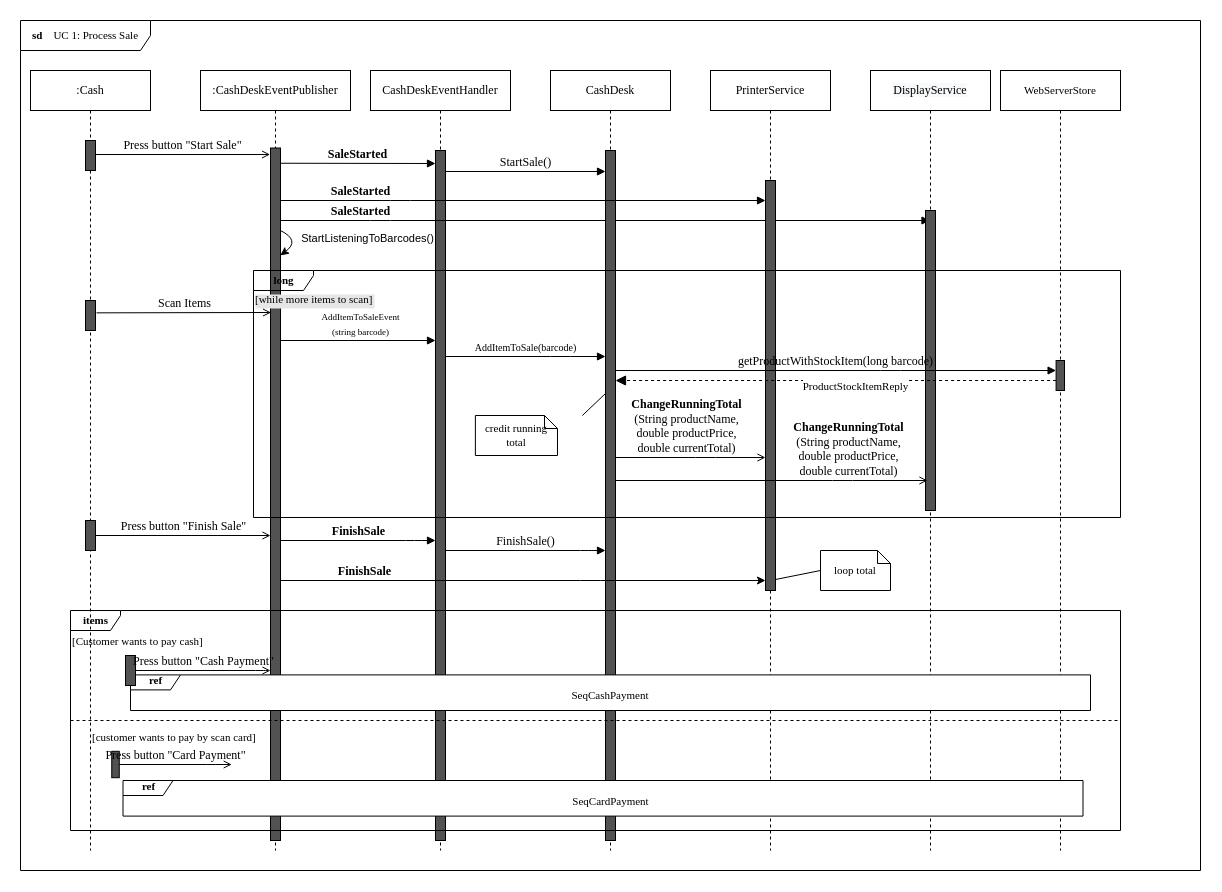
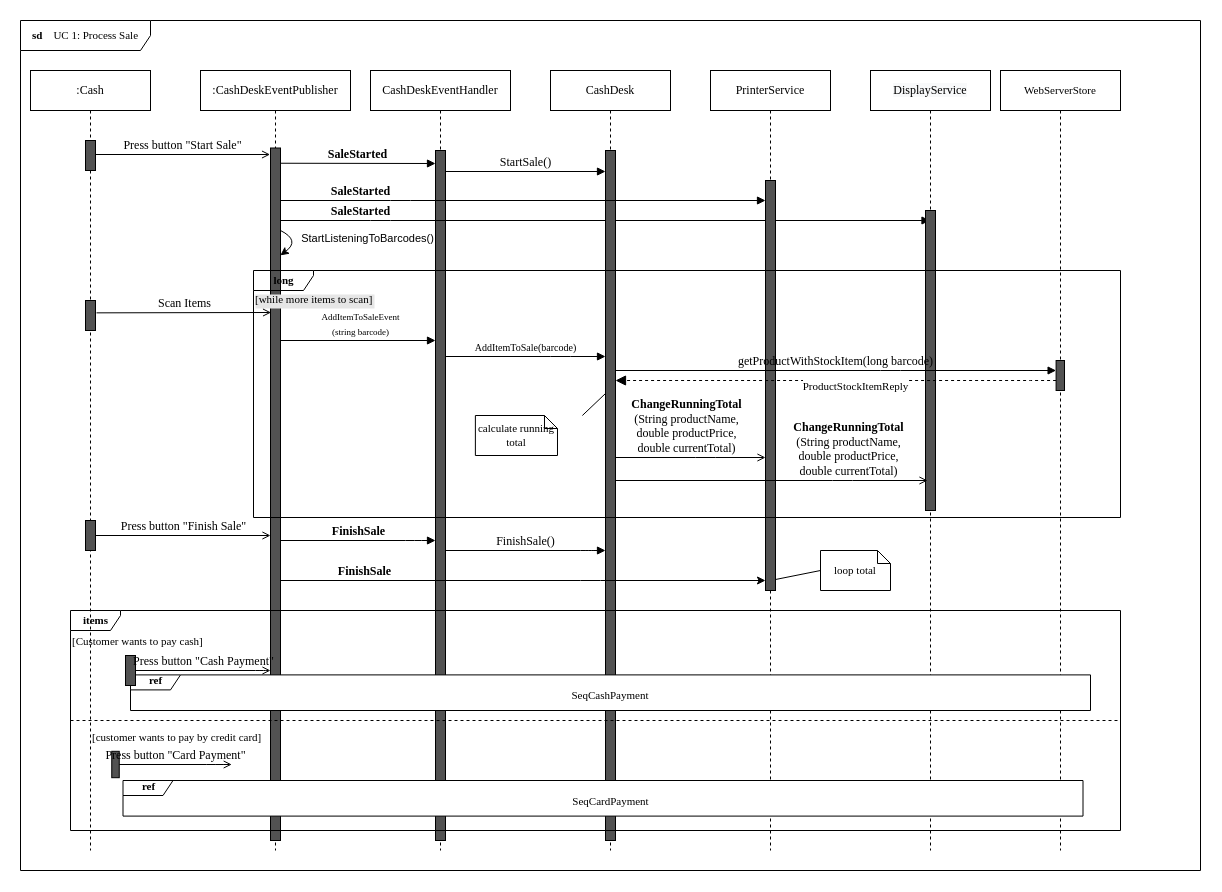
  <mxCell id="0" />
  <mxCell id="1" parent="0" />
  <mxCell id="2" value="&lt;b&gt;sd&amp;nbsp;&lt;/b&gt;&amp;nbsp; &amp;nbsp;UC 1: Process Sale" style="shape=umlFrame;whiteSpace=wrap;html=1;rounded=0;labelBackgroundColor=none;fontFamily=Verdana;fontSize=11;fillColor=default;verticalAlign=middle;width=130;height=30;" parent="1" vertex="1"><mxGeometry x="20" y="20" width="1180" height="850" as="geometry" /></mxCell>
  <mxCell id="3" value=":CashDeskEventPublisher" style="shape=umlLifeline;perimeter=lifelinePerimeter;whiteSpace=wrap;html=1;container=1;collapsible=0;recursiveResize=0;outlineConnect=0;rounded=0;shadow=0;comic=0;labelBackgroundColor=none;strokeWidth=1;fontFamily=Verdana;fontSize=12;align=center;" parent="1" vertex="1"><mxGeometry x="200" y="70" width="150" height="780" as="geometry" /></mxCell>
  <mxCell id="4" value="" style="html=1;points=[];perimeter=orthogonalPerimeter;rounded=0;shadow=0;comic=0;labelBackgroundColor=none;strokeWidth=1;fontFamily=Verdana;fontSize=12;align=center;fillColor=#525252;" parent="3" vertex="1"><mxGeometry x="70" y="77.5" width="10" height="692.5" as="geometry" /></mxCell>
  <mxCell id="5" value="" style="curved=1;endArrow=classic;html=1;rounded=0;entryX=0.984;entryY=0.155;entryDx=0;entryDy=0;entryPerimeter=0;" edge="1" parent="3" target="4"><mxGeometry width="50" height="50" relative="1" as="geometry"><mxPoint x="80" y="160" as="sourcePoint" /><mxPoint x="350" y="260" as="targetPoint" /><Array as="points"><mxPoint x="100" y="170" /></Array></mxGeometry></mxCell>
  <mxCell id="6" value="StartListeningToBarcodes()" style="edgeLabel;html=1;align=center;verticalAlign=middle;resizable=0;points=[];" vertex="1" connectable="0" parent="5"><mxGeometry x="0.211" y="-4" relative="1" as="geometry"><mxPoint x="74" y="-3" as="offset" /></mxGeometry></mxCell>
  <mxCell id="7" value="&lt;b&gt;FinishSale&lt;/b&gt;" style="html=1;verticalAlign=bottom;endArrow=block;labelBackgroundColor=none;fontFamily=Verdana;fontSize=12;edgeStyle=elbowEdgeStyle;elbow=vertical;endFill=1;" parent="3" edge="1"><mxGeometry relative="1" as="geometry"><mxPoint x="80" y="470" as="sourcePoint" /><mxPoint x="235" y="470" as="targetPoint" /><Array as="points"><mxPoint x="215" y="470" /><mxPoint x="225" y="450" /></Array><mxPoint as="offset" /></mxGeometry></mxCell>
  <mxCell id="8" value="CashDeskEventHandler" style="shape=umlLifeline;perimeter=lifelinePerimeter;whiteSpace=wrap;html=1;container=1;collapsible=0;recursiveResize=0;outlineConnect=0;rounded=0;shadow=0;comic=0;labelBackgroundColor=none;strokeWidth=1;fontFamily=Verdana;fontSize=12;align=center;" parent="1" vertex="1"><mxGeometry x="370" y="70" width="140" height="780" as="geometry" /></mxCell>
  <mxCell id="9" value="" style="html=1;points=[];perimeter=orthogonalPerimeter;rounded=0;shadow=0;comic=0;labelBackgroundColor=none;strokeWidth=1;fontFamily=Verdana;fontSize=12;align=center;fillColor=#525252;" parent="8" vertex="1"><mxGeometry x="65" y="80" width="10" height="690" as="geometry" /></mxCell>
  <mxCell id="10" value="&lt;b&gt;SaleStarted&lt;/b&gt;" style="html=1;verticalAlign=bottom;endArrow=block;labelBackgroundColor=none;fontFamily=Verdana;fontSize=12;edgeStyle=elbowEdgeStyle;elbow=vertical;endFill=1;" edge="1" parent="8" target="22"><mxGeometry x="-0.754" relative="1" as="geometry"><mxPoint x="-90" y="150" as="sourcePoint" /><mxPoint x="395" y="150" as="targetPoint" /><mxPoint as="offset" /><Array as="points"><mxPoint x="10" y="150" /></Array></mxGeometry></mxCell>
  <mxCell id="11" value="CashDesk" style="shape=umlLifeline;perimeter=lifelinePerimeter;whiteSpace=wrap;html=1;container=1;collapsible=0;recursiveResize=0;outlineConnect=0;rounded=0;shadow=0;comic=0;labelBackgroundColor=none;strokeWidth=1;fontFamily=Verdana;fontSize=12;align=center;" parent="1" vertex="1"><mxGeometry x="550" y="70" width="120" height="780" as="geometry" /></mxCell>
  <mxCell id="12" value="" style="html=1;points=[];perimeter=orthogonalPerimeter;rounded=0;shadow=0;comic=0;labelBackgroundColor=none;strokeWidth=1;fontFamily=Verdana;fontSize=12;align=center;fillColor=#525252;" parent="11" vertex="1"><mxGeometry x="55" y="80" width="10" height="690" as="geometry" /></mxCell>
  <mxCell id="13" value="FinishSale()" style="html=1;verticalAlign=bottom;endArrow=block;labelBackgroundColor=none;fontFamily=Verdana;fontSize=12;edgeStyle=elbowEdgeStyle;elbow=vertical;endFill=1;" parent="11" edge="1"><mxGeometry relative="1" as="geometry"><mxPoint x="-105" y="480" as="sourcePoint" /><mxPoint x="55" y="480" as="targetPoint" /><Array as="points"><mxPoint x="40" y="480" /><mxPoint x="50" y="460" /></Array><mxPoint as="offset" /></mxGeometry></mxCell>
  <mxCell id="14" value="StartSale()" style="html=1;verticalAlign=bottom;endArrow=block;labelBackgroundColor=none;fontFamily=Verdana;fontSize=12;edgeStyle=elbowEdgeStyle;elbow=vertical;endFill=1;" edge="1" parent="11" source="9"><mxGeometry relative="1" as="geometry"><mxPoint x="-100.46" y="101.25" as="sourcePoint" /><mxPoint x="55" y="100.87" as="targetPoint" /><mxPoint as="offset" /></mxGeometry></mxCell>
  <mxCell id="15" value="PrinterService" style="shape=umlLifeline;perimeter=lifelinePerimeter;whiteSpace=wrap;html=1;container=1;collapsible=0;recursiveResize=0;outlineConnect=0;rounded=0;shadow=0;comic=0;labelBackgroundColor=none;strokeWidth=1;fontFamily=Verdana;fontSize=12;align=center;" parent="1" vertex="1"><mxGeometry x="710" y="70" width="120" height="780" as="geometry" /></mxCell>
  <mxCell id="16" value="" style="html=1;points=[];perimeter=orthogonalPerimeter;rounded=0;shadow=0;comic=0;labelBackgroundColor=none;strokeWidth=1;fontFamily=Verdana;fontSize=12;align=center;fillColor=#525252;" parent="15" vertex="1"><mxGeometry x="55" y="110" width="10" height="410" as="geometry" /></mxCell>
  <mxCell id="17" value=":Cash" style="shape=umlLifeline;perimeter=lifelinePerimeter;whiteSpace=wrap;html=1;container=1;collapsible=0;recursiveResize=0;outlineConnect=0;rounded=0;shadow=0;comic=0;labelBackgroundColor=none;strokeWidth=1;fontFamily=Verdana;fontSize=12;align=center;" parent="1" vertex="1"><mxGeometry x="30" y="70" width="120" height="780" as="geometry" /></mxCell>
  <mxCell id="18" value="" style="html=1;points=[];perimeter=orthogonalPerimeter;rounded=0;shadow=0;comic=0;labelBackgroundColor=none;strokeWidth=1;fontFamily=Verdana;fontSize=12;align=center;fillColor=#525252;" parent="17" vertex="1"><mxGeometry x="55" y="70" width="10" height="30" as="geometry" /></mxCell>
  <mxCell id="19" value="" style="html=1;points=[];perimeter=orthogonalPerimeter;rounded=0;shadow=0;comic=0;labelBackgroundColor=none;strokeWidth=1;fontFamily=Verdana;fontSize=12;align=center;fillColor=#525252;" parent="17" vertex="1"><mxGeometry x="55" y="230" width="10" height="30" as="geometry" /></mxCell>
  <mxCell id="20" value="" style="html=1;points=[];perimeter=orthogonalPerimeter;rounded=0;shadow=0;comic=0;labelBackgroundColor=none;strokeWidth=1;fontFamily=Verdana;fontSize=12;align=center;fillColor=#525252;" parent="17" vertex="1"><mxGeometry x="55" y="450" width="10" height="30" as="geometry" /></mxCell>
  <mxCell id="21" value="Press button &quot;Start Sale&quot;" style="html=1;verticalAlign=bottom;endArrow=open;labelBackgroundColor=none;fontFamily=Verdana;fontSize=12;edgeStyle=elbowEdgeStyle;elbow=vertical;endFill=0;entryX=-0.042;entryY=0.009;entryDx=0;entryDy=0;entryPerimeter=0;" parent="1" source="18" target="4" edge="1"><mxGeometry relative="1" as="geometry"><mxPoint x="210" y="180" as="sourcePoint" /><mxPoint x="290" y="180" as="targetPoint" /><Array as="points" /><mxPoint as="offset" /></mxGeometry></mxCell>
  <mxCell id="22" value="&#10;&#10;&lt;span style=&quot;color: rgb(0, 0, 0); font-family: verdana; font-size: 12px; font-style: normal; font-weight: 400; letter-spacing: normal; text-align: center; text-indent: 0px; text-transform: none; word-spacing: 0px; background-color: rgb(248, 249, 250); display: inline; float: none;&quot;&gt;DisplayService&lt;/span&gt;&#10;&#10;" style="shape=umlLifeline;perimeter=lifelinePerimeter;whiteSpace=wrap;html=1;container=1;collapsible=0;recursiveResize=0;outlineConnect=0;rounded=0;shadow=0;comic=0;labelBackgroundColor=none;strokeWidth=1;fontFamily=Verdana;fontSize=12;align=center;" parent="1" vertex="1"><mxGeometry x="870" y="70" width="120" height="780" as="geometry" /></mxCell>
  <mxCell id="23" value="" style="html=1;points=[];perimeter=orthogonalPerimeter;rounded=0;shadow=0;comic=0;labelBackgroundColor=none;strokeWidth=1;fontFamily=Verdana;fontSize=12;align=center;fillColor=#525252;" vertex="1" parent="22"><mxGeometry x="55" y="140" width="10" height="300" as="geometry" /></mxCell>
  <mxCell id="24" value="&lt;font style=&quot;font-size: 11px&quot;&gt;WebServerStore&lt;/font&gt;" style="shape=umlLifeline;perimeter=lifelinePerimeter;whiteSpace=wrap;html=1;container=1;collapsible=0;recursiveResize=0;outlineConnect=0;rounded=0;shadow=0;comic=0;labelBackgroundColor=none;strokeWidth=1;fontFamily=Verdana;fontSize=12;align=center;" parent="1" vertex="1"><mxGeometry x="1000" y="70" width="120" height="780" as="geometry" /></mxCell>
  <mxCell id="25" value="&lt;b&gt;long&lt;/b&gt;" style="shape=umlFrame;tabWidth=110;tabHeight=30;tabPosition=left;html=1;boundedLbl=1;labelInHeader=1;width=60;height=20;rounded=0;fontSize=11;fillColor=none;fontFamily=Verdana;" parent="1" vertex="1"><mxGeometry x="253" y="270" width="867" height="247" as="geometry" /></mxCell>
  <mxCell id="26" value="[while more items to scan]" style="text;rounded=0;fontSize=11;fillColor=none;fontFamily=Verdana;fontColor=#000000;labelBackgroundColor=#E6E6E6;" parent="25" vertex="1"><mxGeometry width="100" height="20" relative="1" as="geometry"><mxPoint y="16" as="offset" /></mxGeometry></mxCell>
- <mxCell id="27" value="credit running total" style="shape=note2;boundedLbl=1;whiteSpace=wrap;html=1;size=13;verticalAlign=middle;align=center;rounded=0;fontFamily=Verdana;fontSize=11;fillColor=none;" parent="25" vertex="1"><mxGeometry x="221.878" y="145" width="82.115" height="40" as="geometry" /></mxCell>
+ <mxCell id="27" value="calculate running total" style="shape=note2;boundedLbl=1;whiteSpace=wrap;html=1;size=13;verticalAlign=middle;align=center;rounded=0;fontFamily=Verdana;fontSize=11;fillColor=none;" parent="25" vertex="1"><mxGeometry x="221.878" y="145" width="82.115" height="40" as="geometry" /></mxCell>
  <mxCell id="28" value="" style="html=1;points=[];perimeter=orthogonalPerimeter;rounded=0;shadow=0;comic=0;labelBackgroundColor=none;strokeWidth=1;fontFamily=Verdana;fontSize=12;align=center;fillColor=#525252;" parent="25" vertex="1"><mxGeometry x="802.591" y="90" width="8.416" height="30" as="geometry" /></mxCell>
  <mxCell id="29" value="getProductWithStockItem(long barcode)" style="html=1;verticalAlign=bottom;endArrow=block;labelBackgroundColor=none;fontFamily=Verdana;fontSize=12;edgeStyle=elbowEdgeStyle;elbow=vertical;endFill=1;" parent="1" source="12" target="28" edge="1"><mxGeometry relative="1" as="geometry"><mxPoint x="620" y="360" as="sourcePoint" /><mxPoint x="770" y="360" as="targetPoint" /><mxPoint as="offset" /><Array as="points"><mxPoint x="890" y="370" /><mxPoint x="735" y="360" /><mxPoint x="725" y="350" /><mxPoint x="775" y="360" /></Array></mxGeometry></mxCell>
  <mxCell id="30" value="&lt;b&gt;ChangeRunningTotal&lt;/b&gt;&lt;br&gt;(String productName,&lt;br&gt;double productPrice,&lt;br&gt;double currentTotal)" style="html=1;verticalAlign=bottom;endArrow=open;labelBackgroundColor=none;fontFamily=Verdana;fontSize=12;edgeStyle=elbowEdgeStyle;elbow=vertical;endFill=0;" parent="1" source="12" edge="1"><mxGeometry x="0.492" relative="1" as="geometry"><mxPoint x="617" y="480" as="sourcePoint" /><mxPoint x="927" y="480" as="targetPoint" /><mxPoint as="offset" /><Array as="points"><mxPoint x="842" y="480" /><mxPoint x="952" y="460" /><mxPoint x="697" y="460" /><mxPoint x="732" y="450" /><mxPoint x="722" y="440" /><mxPoint x="772" y="450" /></Array></mxGeometry></mxCell>
  <mxCell id="31" value="Press button &quot;Finish Sale&quot;" style="html=1;verticalAlign=bottom;endArrow=open;labelBackgroundColor=none;fontFamily=Verdana;fontSize=12;edgeStyle=elbowEdgeStyle;elbow=vertical;endFill=0;" parent="1" source="20" target="4" edge="1"><mxGeometry relative="1" as="geometry"><mxPoint x="135" y="534.41" as="sourcePoint" /><mxPoint x="285" y="534.41" as="targetPoint" /><Array as="points"><mxPoint x="270" y="530" /><mxPoint x="280" y="510" /></Array><mxPoint as="offset" /></mxGeometry></mxCell>
  <mxCell id="32" value="" style="endArrow=none;html=1;rounded=0;fontFamily=Verdana;fontSize=11;exitX=0;exitY=0;exitDx=107;exitDy=0;exitPerimeter=0;" parent="1" source="27" edge="1"><mxGeometry width="50" height="50" relative="1" as="geometry"><mxPoint x="567" y="393" as="sourcePoint" /><mxPoint x="605" y="393" as="targetPoint" /></mxGeometry></mxCell>
  <mxCell id="33" value="loop total" style="shape=note2;boundedLbl=1;whiteSpace=wrap;html=1;size=13;verticalAlign=middle;align=center;rounded=0;fontFamily=Verdana;fontSize=11;fillColor=none;" parent="1" vertex="1"><mxGeometry x="820" y="550" width="70" height="40" as="geometry" /></mxCell>
  <mxCell id="34" value="" style="endArrow=none;html=1;rounded=0;fontFamily=Verdana;fontSize=11;exitX=1.04;exitY=0.973;exitDx=0;exitDy=0;exitPerimeter=0;entryX=0;entryY=0.5;entryDx=0;entryDy=0;entryPerimeter=0;" parent="1" source="16" target="33" edge="1"><mxGeometry width="50" height="50" relative="1" as="geometry"><mxPoint x="775" y="577" as="sourcePoint" /><mxPoint x="813" y="570" as="targetPoint" /></mxGeometry></mxCell>
  <mxCell id="35" value="&lt;b&gt;items&lt;/b&gt;" style="shape=umlFrame;tabWidth=110;tabHeight=30;tabPosition=left;html=1;boundedLbl=1;labelInHeader=1;width=50;height=20;rounded=0;fontFamily=Verdana;fontSize=11;fillColor=none;verticalAlign=middle;" parent="1" vertex="1"><mxGeometry x="70" y="610" width="1050" height="220" as="geometry" /></mxCell>
  <mxCell id="36" value="[Customer wants to pay cash]" style="text;rounded=0;fontFamily=Verdana;fontSize=11;fillColor=none;verticalAlign=middle;" parent="35" vertex="1"><mxGeometry width="100" height="20" relative="1" as="geometry"><mxPoint y="20" as="offset" /></mxGeometry></mxCell>
- <mxCell id="37" value="[customer wants to pay by scan card]" style="line;strokeWidth=1;dashed=1;labelPosition=center;verticalLabelPosition=bottom;align=left;verticalAlign=middle;spacingLeft=20;spacingTop=15;rounded=0;fontFamily=Verdana;fontSize=11;fillColor=none;" parent="35" vertex="1"><mxGeometry y="105.6" width="1050" height="8.8" as="geometry" /></mxCell>
+ <mxCell id="37" value="[customer wants to pay by credit card]" style="line;strokeWidth=1;dashed=1;labelPosition=center;verticalLabelPosition=bottom;align=left;verticalAlign=middle;spacingLeft=20;spacingTop=15;rounded=0;fontFamily=Verdana;fontSize=11;fillColor=none;" parent="35" vertex="1"><mxGeometry y="105.6" width="1050" height="8.8" as="geometry" /></mxCell>
  <mxCell id="38" value="" style="html=1;points=[];perimeter=orthogonalPerimeter;rounded=0;shadow=0;comic=0;labelBackgroundColor=none;strokeWidth=1;fontFamily=Verdana;fontSize=12;align=center;fillColor=#525252;" parent="35" vertex="1"><mxGeometry x="41.25" y="140.8" width="7.5" height="26.4" as="geometry" /></mxCell>
  <mxCell id="39" value="Press button &quot;Card Payment&quot;" style="html=1;verticalAlign=bottom;endArrow=open;labelBackgroundColor=none;fontFamily=Verdana;fontSize=12;edgeStyle=elbowEdgeStyle;elbow=vertical;endFill=0;" parent="35" source="38" edge="1"><mxGeometry relative="1" as="geometry"><mxPoint x="45" y="154" as="sourcePoint" /><mxPoint x="161.25" y="154" as="targetPoint" /><Array as="points"><mxPoint x="146.25" y="154" /><mxPoint x="153.75" y="136.4" /></Array><mxPoint as="offset" /></mxGeometry></mxCell>
  <mxCell id="40" value="&lt;b&gt;ref&lt;/b&gt;" style="shape=umlFrame;tabPosition=left;html=1;boundedLbl=1;labelInHeader=1;width=50;height=15;rounded=0;labelBackgroundColor=none;fontFamily=Verdana;fontSize=11;fillColor=default;verticalAlign=bottom;swimlaneFillColor=#ffffff;" parent="35" vertex="1"><mxGeometry x="60.0" y="64.4" width="960.0" height="35.6" as="geometry" /></mxCell>
  <mxCell id="41" value="SeqCashPayment" style="text;align=center;rounded=0;labelBackgroundColor=none;fontFamily=Verdana;fontSize=11;fillColor=default;" parent="40" vertex="1"><mxGeometry width="100" height="20" relative="1" as="geometry"><mxPoint x="430" y="8" as="offset" /></mxGeometry></mxCell>
  <mxCell id="42" value="&lt;b&gt;ref&lt;/b&gt;" style="shape=umlFrame;tabPosition=left;html=1;boundedLbl=1;labelInHeader=1;width=50;height=15;rounded=0;labelBackgroundColor=none;fontFamily=Verdana;fontSize=11;fillColor=default;verticalAlign=bottom;swimlaneFillColor=#ffffff;" parent="35" vertex="1"><mxGeometry x="52.5" y="170" width="960.0" height="35.6" as="geometry" /></mxCell>
  <mxCell id="43" value="SeqCardPayment" style="text;align=center;rounded=0;labelBackgroundColor=none;fontFamily=Verdana;fontSize=11;fillColor=default;" parent="42" vertex="1"><mxGeometry width="100" height="20" relative="1" as="geometry"><mxPoint x="438" y="8" as="offset" /></mxGeometry></mxCell>
  <mxCell id="44" value="" style="html=1;verticalAlign=bottom;endArrow=block;dashed=1;endSize=8;labelBackgroundColor=none;fontFamily=Verdana;fontSize=12;edgeStyle=elbowEdgeStyle;elbow=vertical;fontStyle=4;endFill=1;startArrow=none;startFill=0;" parent="1" source="28" target="12" edge="1"><mxGeometry relative="1" as="geometry"><mxPoint x="754.4" y="376.213" as="targetPoint" /><Array as="points"><mxPoint x="1020" y="380" /><mxPoint x="845.651" y="376.213" /><mxPoint x="874.467" y="376.213" /></Array><mxPoint x="1205.852" y="376.213" as="sourcePoint" /></mxGeometry></mxCell>
  <mxCell id="45" value="ProductStockItemReply" style="edgeLabel;html=1;align=center;verticalAlign=middle;resizable=0;points=[];fontSize=11;fontFamily=Verdana;" parent="44" vertex="1" connectable="0"><mxGeometry x="-0.087" y="-1" relative="1" as="geometry"><mxPoint y="6" as="offset" /></mxGeometry></mxCell>
  <mxCell id="46" value="" style="html=1;points=[];perimeter=orthogonalPerimeter;rounded=0;shadow=0;comic=0;labelBackgroundColor=none;strokeWidth=1;fontFamily=Verdana;fontSize=12;align=center;fillColor=#525252;" parent="1" vertex="1"><mxGeometry x="125" y="655" width="10" height="30" as="geometry" /></mxCell>
  <mxCell id="47" value="Press button &quot;Cash Payment&quot;" style="html=1;verticalAlign=bottom;endArrow=open;labelBackgroundColor=none;fontFamily=Verdana;fontSize=12;edgeStyle=elbowEdgeStyle;elbow=vertical;endFill=0;" parent="1" source="46" target="4" edge="1"><mxGeometry relative="1" as="geometry"><mxPoint x="130" y="670" as="sourcePoint" /><mxPoint x="280" y="670" as="targetPoint" /><Array as="points"><mxPoint x="265" y="670" /><mxPoint x="275" y="650" /></Array><mxPoint as="offset" /></mxGeometry></mxCell>
  <mxCell id="48" value="&lt;b&gt;SaleStarted&lt;/b&gt;" style="html=1;verticalAlign=bottom;endArrow=block;labelBackgroundColor=none;fontFamily=Verdana;fontSize=12;edgeStyle=elbowEdgeStyle;elbow=vertical;endFill=1;exitX=0.954;exitY=0.022;exitDx=0;exitDy=0;exitPerimeter=0;" parent="1" source="4" edge="1" target="9"><mxGeometry relative="1" as="geometry"><mxPoint x="237" y="170" as="sourcePoint" /><mxPoint x="425" y="170.25" as="targetPoint" /><mxPoint as="offset" /></mxGeometry></mxCell>
  <mxCell id="49" value="&lt;b&gt;SaleStarted&lt;/b&gt;" style="html=1;verticalAlign=bottom;endArrow=block;labelBackgroundColor=none;fontFamily=Verdana;fontSize=12;edgeStyle=elbowEdgeStyle;elbow=vertical;endFill=1;" edge="1" parent="1" target="16"><mxGeometry x="-0.67" relative="1" as="geometry"><mxPoint x="280" y="200" as="sourcePoint" /><mxPoint x="435.46" y="210.434" as="targetPoint" /><mxPoint as="offset" /><Array as="points"><mxPoint x="400" y="200" /></Array></mxGeometry></mxCell>
  <mxCell id="50" value="Scan Items" style="html=1;verticalAlign=bottom;endArrow=open;labelBackgroundColor=none;fontFamily=Verdana;fontSize=12;edgeStyle=elbowEdgeStyle;elbow=vertical;endFill=0;entryX=-0.042;entryY=0.009;entryDx=0;entryDy=0;entryPerimeter=0;" edge="1" parent="1"><mxGeometry relative="1" as="geometry"><mxPoint x="96" y="312.348" as="sourcePoint" /><mxPoint x="270.58" y="312.335" as="targetPoint" /><Array as="points" /><mxPoint as="offset" /></mxGeometry></mxCell>
  <mxCell id="51" value="&lt;font style=&quot;font-size: 10px&quot;&gt;AddItemToSale(barcode)&lt;/font&gt;" style="html=1;verticalAlign=bottom;endArrow=block;labelBackgroundColor=none;fontFamily=Verdana;fontSize=12;edgeStyle=elbowEdgeStyle;elbow=vertical;endFill=1;" edge="1" parent="1"><mxGeometry relative="1" as="geometry"><mxPoint x="445" y="356" as="sourcePoint" /><mxPoint x="605" y="356" as="targetPoint" /><mxPoint as="offset" /><Array as="points"><mxPoint x="560" y="356" /></Array></mxGeometry></mxCell>
  <mxCell id="52" value="&lt;b&gt;ChangeRunningTotal&lt;/b&gt;&lt;br&gt;(String productName,&lt;br&gt;double productPrice,&lt;br&gt;double currentTotal)" style="html=1;verticalAlign=bottom;endArrow=open;labelBackgroundColor=none;fontFamily=Verdana;fontSize=12;edgeStyle=elbowEdgeStyle;elbow=vertical;endFill=0;" parent="1" edge="1" target="16" source="12"><mxGeometry x="-0.067" relative="1" as="geometry"><mxPoint x="620" y="457" as="sourcePoint" /><mxPoint x="770" y="457" as="targetPoint" /><mxPoint x="1" as="offset" /><Array as="points"><mxPoint x="705" y="457" /><mxPoint x="740" y="447" /><mxPoint x="730" y="437" /><mxPoint x="780" y="447" /></Array></mxGeometry></mxCell>
  <mxCell id="53" value="&lt;font style=&quot;font-size: 9px&quot;&gt;AddItemToSaleEvent&lt;br&gt;(string barcode)&lt;/font&gt;" style="html=1;verticalAlign=bottom;endArrow=block;labelBackgroundColor=none;fontFamily=Verdana;fontSize=12;edgeStyle=elbowEdgeStyle;elbow=vertical;endFill=1;" edge="1" parent="1"><mxGeometry x="0.032" relative="1" as="geometry"><mxPoint x="280" y="340" as="sourcePoint" /><mxPoint x="435" y="340" as="targetPoint" /><mxPoint as="offset" /></mxGeometry></mxCell>
  <mxCell id="54" value="&lt;b&gt;FinishSale&lt;/b&gt;" style="html=1;verticalAlign=bottom;endArrow=classic;labelBackgroundColor=none;fontFamily=Verdana;fontSize=12;edgeStyle=elbowEdgeStyle;elbow=vertical;endFill=1;" parent="1" target="16" edge="1" source="4"><mxGeometry x="-0.653" relative="1" as="geometry"><mxPoint x="455" y="580" as="sourcePoint" /><mxPoint x="605" y="580" as="targetPoint" /><Array as="points"><mxPoint x="590" y="580" /><mxPoint x="600" y="560" /></Array><mxPoint as="offset" /></mxGeometry></mxCell>
